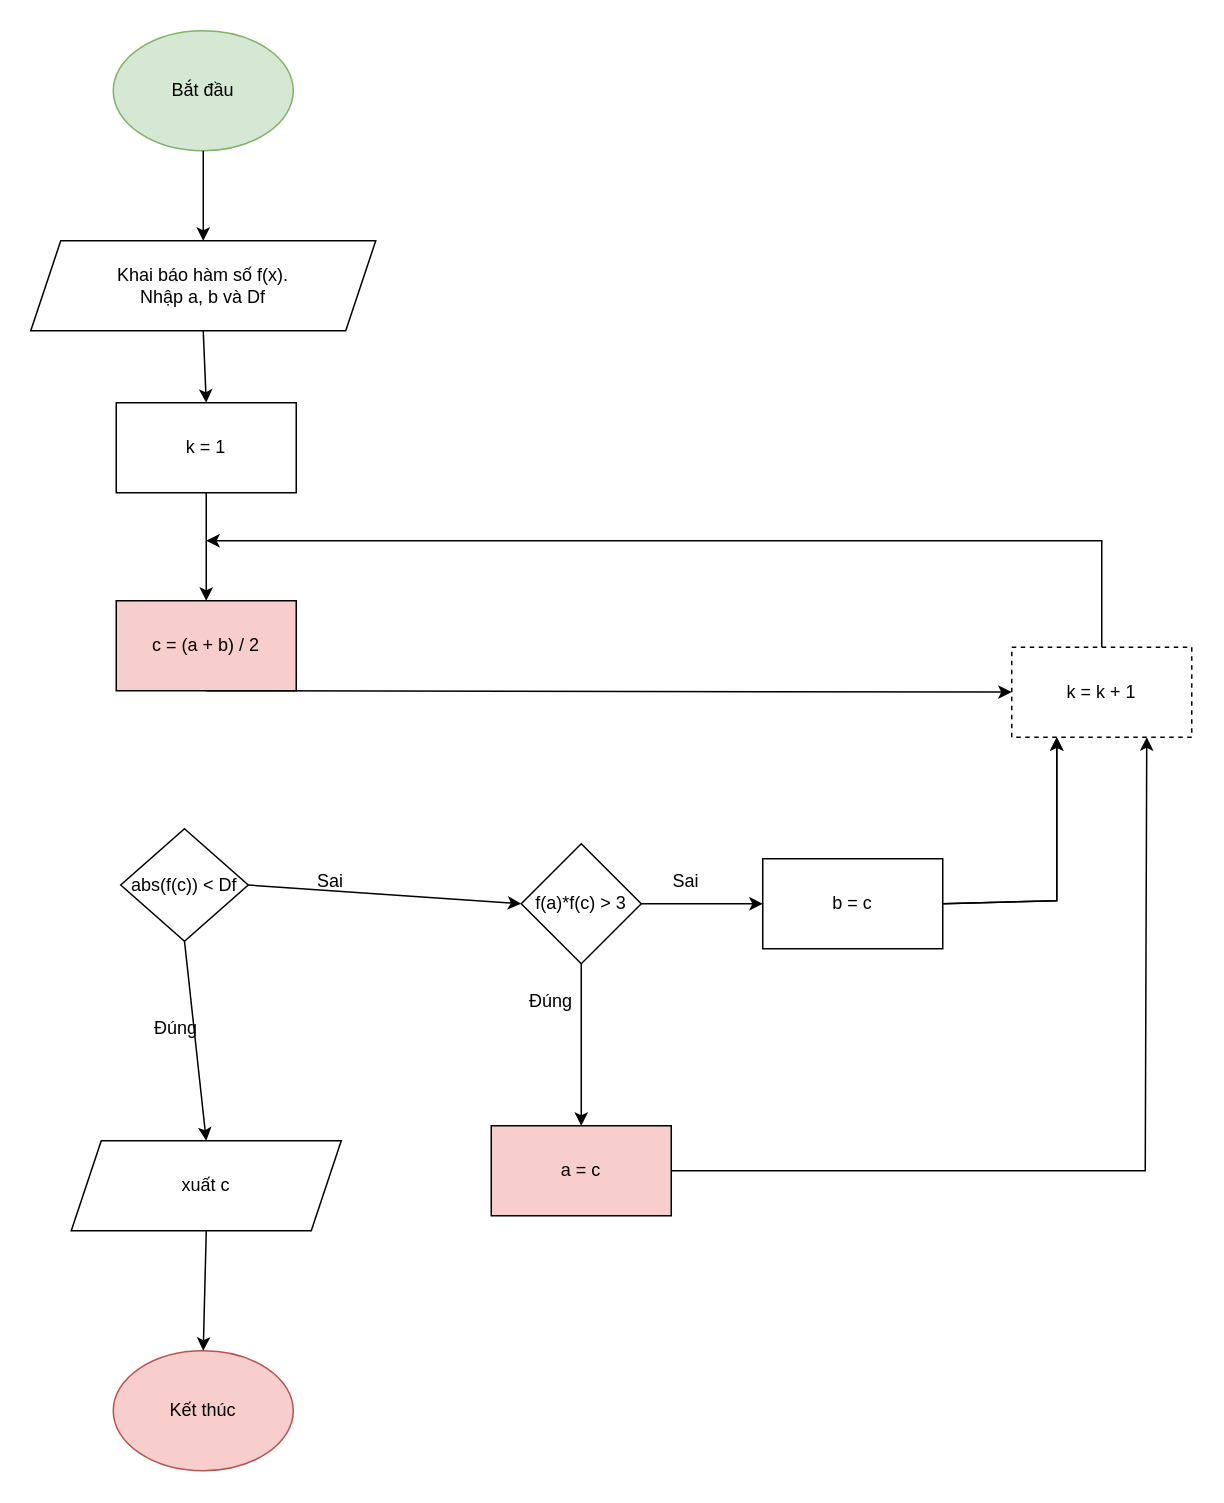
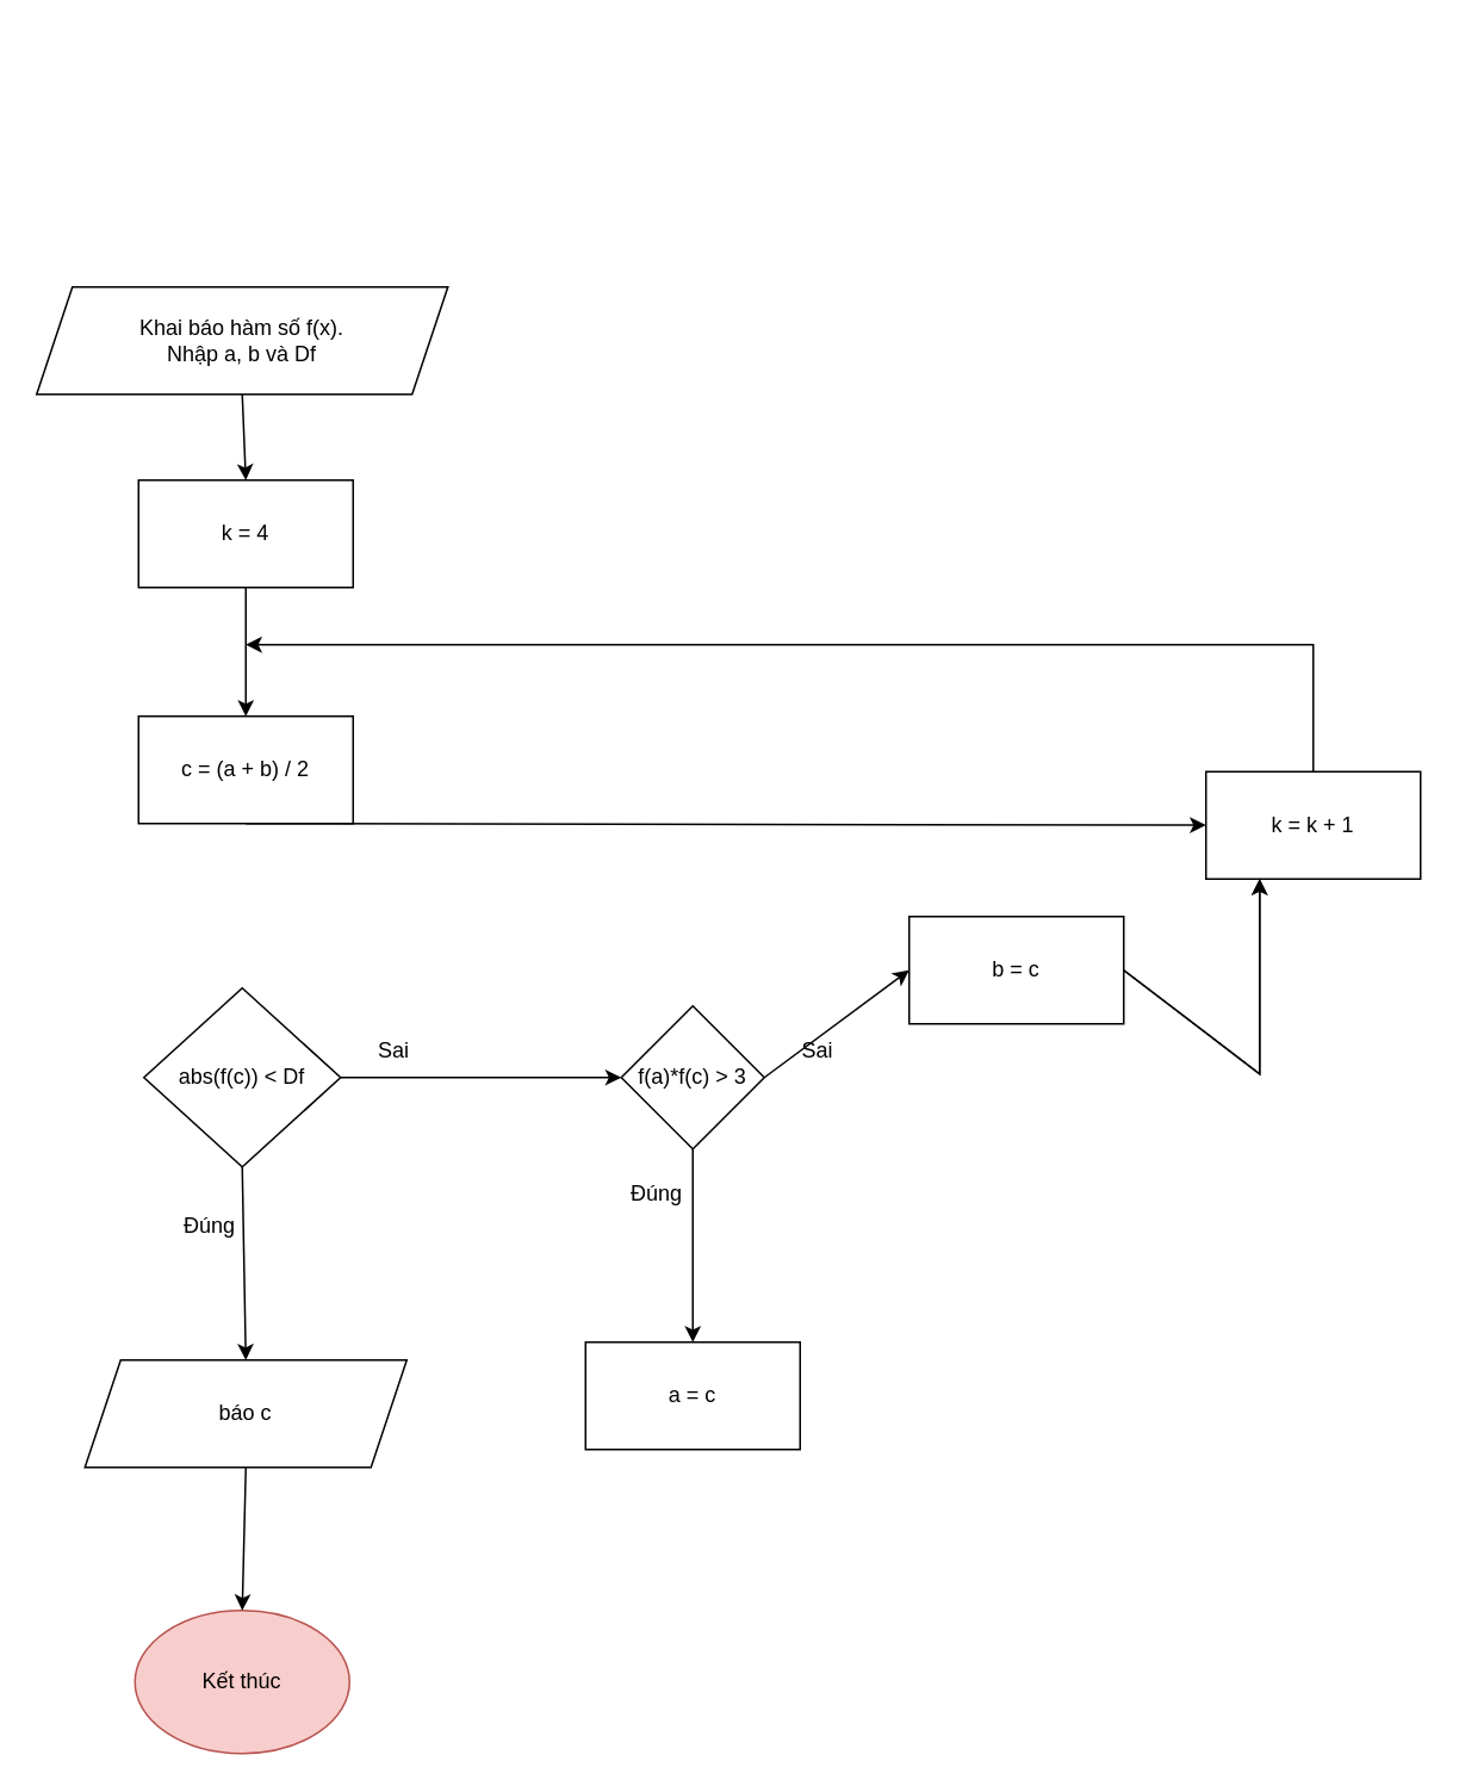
  <mxCell id="0" />
  <mxCell id="1" parent="0" />
- <mxCell id="2" value="Bắt đầu" style="ellipse;whiteSpace=wrap;html=1;fillColor=#d5e8d4;strokeColor=#82b366;" vertex="1" parent="1"><mxGeometry x="75" y="20" width="120" height="80" as="geometry" /></mxCell>
  <mxCell id="3" value="Kết thúc" style="ellipse;whiteSpace=wrap;html=1;fillColor=#f8cecc;strokeColor=#b85450;" vertex="1" parent="1"><mxGeometry x="75" y="900" width="120" height="80" as="geometry" /></mxCell>
  <mxCell id="4" value="Khai báo hàm số f(x).&lt;br&gt;Nhập a, b và Df" style="shape=parallelogram;perimeter=parallelogramPerimeter;whiteSpace=wrap;html=1;fixedSize=1;" vertex="1" parent="1"><mxGeometry x="20" y="160" width="230" height="60" as="geometry" /></mxCell>
- <mxCell id="5" value="abs(f(c)) &amp;lt; Df" style="rhombus;whiteSpace=wrap;html=1;" vertex="1" parent="1"><mxGeometry x="80" y="552" width="85" height="75" as="geometry" /></mxCell>
- <mxCell id="6" value="c = (a + b) / 2" style="rounded=0;whiteSpace=wrap;html=1;fillColor=#f8cecc;" vertex="1" parent="1"><mxGeometry x="77" y="400" width="120" height="60" as="geometry" /></mxCell>
+ <mxCell id="5" value="abs(f(c)) &amp;lt; Df" style="rhombus;whiteSpace=wrap;html=1;" vertex="1" parent="1"><mxGeometry x="80" y="552" width="110" height="100" as="geometry" /></mxCell>
+ <mxCell id="6" value="c = (a + b) / 2" style="rounded=0;whiteSpace=wrap;html=1;" vertex="1" parent="1"><mxGeometry x="77" y="400" width="120" height="60" as="geometry" /></mxCell>
  <mxCell id="7" value="" style="endArrow=classic;html=1;rounded=0;exitX=0.5;exitY=1;exitDx=0;exitDy=0;entryX=0.5;entryY=0;entryDx=0;entryDy=0;" edge="1" parent="1" source="5" target="21"><mxGeometry width="50" height="50" relative="1" as="geometry"><mxPoint x="-105" y="712" as="sourcePoint" /><mxPoint x="135" y="732" as="targetPoint" /></mxGeometry></mxCell>
  <mxCell id="8" value="Đúng" style="text;html=1;strokeColor=none;fillColor=none;align=center;verticalAlign=middle;whiteSpace=wrap;rounded=0;" vertex="1" parent="1"><mxGeometry x="87" y="670" width="60" height="30" as="geometry" /></mxCell>
  <mxCell id="9" value="Sai" style="text;html=1;strokeColor=none;fillColor=none;align=center;verticalAlign=middle;whiteSpace=wrap;rounded=0;" vertex="1" parent="1"><mxGeometry x="190" y="572" width="60" height="30" as="geometry" /></mxCell>
  <mxCell id="10" value="" style="endArrow=classic;html=1;rounded=0;exitX=1;exitY=0.5;exitDx=0;exitDy=0;entryX=0;entryY=0.5;entryDx=0;entryDy=0;" edge="1" parent="1" source="5" target="11"><mxGeometry width="50" height="50" relative="1" as="geometry"><mxPoint x="135" y="552" as="sourcePoint" /><mxPoint x="295" y="602" as="targetPoint" /></mxGeometry></mxCell>
  <mxCell id="11" value="f(a)*f(c) &amp;gt; 3" style="rhombus;whiteSpace=wrap;html=1;" vertex="1" parent="1"><mxGeometry x="347" y="562" width="80" height="80" as="geometry" /></mxCell>
  <mxCell id="12" value="" style="endArrow=classic;html=1;rounded=0;exitX=1;exitY=0.5;exitDx=0;exitDy=0;entryX=0;entryY=0.5;entryDx=0;entryDy=0;" edge="1" parent="1" source="11" target="16"><mxGeometry width="50" height="50" relative="1" as="geometry"><mxPoint x="297" y="510" as="sourcePoint" /><mxPoint x="567" y="602" as="targetPoint" /></mxGeometry></mxCell>
  <mxCell id="13" value="" style="endArrow=classic;html=1;rounded=0;exitX=0.5;exitY=1;exitDx=0;exitDy=0;entryX=0.5;entryY=0;entryDx=0;entryDy=0;" edge="1" parent="1" source="11" target="17"><mxGeometry width="50" height="50" relative="1" as="geometry"><mxPoint x="297" y="510" as="sourcePoint" /><mxPoint x="387" y="740" as="targetPoint" /></mxGeometry></mxCell>
  <mxCell id="14" value="Sai" style="text;html=1;strokeColor=none;fillColor=none;align=center;verticalAlign=middle;whiteSpace=wrap;rounded=0;" vertex="1" parent="1"><mxGeometry x="427" y="572" width="60" height="30" as="geometry" /></mxCell>
  <mxCell id="15" value="Đúng" style="text;html=1;strokeColor=none;fillColor=none;align=center;verticalAlign=middle;whiteSpace=wrap;rounded=0;" vertex="1" parent="1"><mxGeometry x="337" y="652" width="60" height="30" as="geometry" /></mxCell>
- <mxCell id="16" value="b = c" style="rounded=0;whiteSpace=wrap;html=1;" vertex="1" parent="1"><mxGeometry x="508" y="572" width="120" height="60" as="geometry" /></mxCell>
- <mxCell id="17" value="a = c" style="rounded=0;whiteSpace=wrap;html=1;fillColor=#f8cecc;" vertex="1" parent="1"><mxGeometry x="327" y="750" width="120" height="60" as="geometry" /></mxCell>
- <mxCell id="18" value="" style="endArrow=classic;html=1;rounded=0;exitX=0.5;exitY=1;exitDx=0;exitDy=0;entryX=0.5;entryY=0;entryDx=0;entryDy=0;" edge="1" parent="1" source="2" target="4"><mxGeometry width="50" height="50" relative="1" as="geometry"><mxPoint x="297" y="330" as="sourcePoint" /><mxPoint x="347" y="280" as="targetPoint" /></mxGeometry></mxCell>
+ <mxCell id="16" value="b = c" style="rounded=0;whiteSpace=wrap;html=1;" vertex="1" parent="1"><mxGeometry x="508" y="512" width="120" height="60" as="geometry" /></mxCell>
+ <mxCell id="17" value="a = c" style="rounded=0;whiteSpace=wrap;html=1;" vertex="1" parent="1"><mxGeometry x="327" y="750" width="120" height="60" as="geometry" /></mxCell>
  <mxCell id="19" value="" style="endArrow=classic;html=1;rounded=0;entryX=0.5;entryY=0;entryDx=0;entryDy=0;exitX=0.5;exitY=1;exitDx=0;exitDy=0;" edge="1" parent="1" source="23" target="6"><mxGeometry width="50" height="50" relative="1" as="geometry"><mxPoint x="135" y="340" as="sourcePoint" /><mxPoint x="347" y="380" as="targetPoint" /></mxGeometry></mxCell>
  <mxCell id="20" value="" style="endArrow=classic;html=1;rounded=0;exitX=0.5;exitY=1;exitDx=0;exitDy=0;" edge="1" parent="1" source="6" target="25"><mxGeometry width="50" height="50" relative="1" as="geometry"><mxPoint x="297" y="440" as="sourcePoint" /><mxPoint x="347" y="390" as="targetPoint" /></mxGeometry></mxCell>
- <mxCell id="21" value="xuất c" style="shape=parallelogram;perimeter=parallelogramPerimeter;whiteSpace=wrap;html=1;fixedSize=1;" vertex="1" parent="1"><mxGeometry x="47" y="760" width="180" height="60" as="geometry" /></mxCell>
+ <mxCell id="21" value="báo c" style="shape=parallelogram;perimeter=parallelogramPerimeter;whiteSpace=wrap;html=1;fixedSize=1;" vertex="1" parent="1"><mxGeometry x="47" y="760" width="180" height="60" as="geometry" /></mxCell>
  <mxCell id="22" value="" style="endArrow=classic;html=1;rounded=0;exitX=0.5;exitY=1;exitDx=0;exitDy=0;entryX=0.5;entryY=0;entryDx=0;entryDy=0;" edge="1" parent="1" source="21" target="3"><mxGeometry width="50" height="50" relative="1" as="geometry"><mxPoint x="297" y="750" as="sourcePoint" /><mxPoint x="347" y="700" as="targetPoint" /></mxGeometry></mxCell>
- <mxCell id="23" value="k = 1" style="rounded=0;whiteSpace=wrap;html=1;" vertex="1" parent="1"><mxGeometry x="77" y="268" width="120" height="60" as="geometry" /></mxCell>
+ <mxCell id="23" value="k = 4" style="rounded=0;whiteSpace=wrap;html=1;" vertex="1" parent="1"><mxGeometry x="77" y="268" width="120" height="60" as="geometry" /></mxCell>
  <mxCell id="24" value="" style="endArrow=classic;html=1;rounded=0;exitX=0.5;exitY=1;exitDx=0;exitDy=0;entryX=0.5;entryY=0;entryDx=0;entryDy=0;" edge="1" parent="1" source="4" target="23"><mxGeometry width="50" height="50" relative="1" as="geometry"><mxPoint x="297" y="340" as="sourcePoint" /><mxPoint x="347" y="290" as="targetPoint" /></mxGeometry></mxCell>
- <mxCell id="25" value="k = k + 1" style="rounded=0;whiteSpace=wrap;html=1;dashed=1;" vertex="1" parent="1"><mxGeometry x="674" y="431" width="120" height="60" as="geometry" /></mxCell>
+ <mxCell id="25" value="k = k + 1" style="rounded=0;whiteSpace=wrap;html=1;" vertex="1" parent="1"><mxGeometry x="674" y="431" width="120" height="60" as="geometry" /></mxCell>
  <mxCell id="26" value="" style="endArrow=classic;html=1;rounded=0;exitX=1;exitY=0.5;exitDx=0;exitDy=0;entryX=0.25;entryY=1;entryDx=0;entryDy=0;" edge="1" parent="1" source="16" target="25"><mxGeometry width="50" height="50" relative="1" as="geometry"><mxPoint x="297" y="580" as="sourcePoint" /><mxPoint x="697" y="540" as="targetPoint" /><Array as="points"><mxPoint x="704" y="600" /></Array></mxGeometry></mxCell>
- <mxCell id="27" value="" style="endArrow=classic;html=1;rounded=0;exitX=1;exitY=0.5;exitDx=0;exitDy=0;entryX=0.75;entryY=1;entryDx=0;entryDy=0;" edge="1" parent="1" source="17" target="25"><mxGeometry width="50" height="50" relative="1" as="geometry"><mxPoint x="297" y="580" as="sourcePoint" /><mxPoint x="797" y="740" as="targetPoint" /><Array as="points"><mxPoint x="763" y="780" /></Array></mxGeometry></mxCell>
  <mxCell id="28" value="" style="endArrow=classic;html=1;rounded=0;exitX=0.5;exitY=0;exitDx=0;exitDy=0;" edge="1" parent="1" source="25"><mxGeometry width="50" height="50" relative="1" as="geometry"><mxPoint x="297" y="470" as="sourcePoint" /><mxPoint x="137" y="360" as="targetPoint" /><Array as="points"><mxPoint x="734" y="360" /></Array></mxGeometry></mxCell>
  <mxCell id="29" value="" style="endArrow=classic;html=1;rounded=0;exitX=1;exitY=0.5;exitDx=0;exitDy=0;entryX=0.25;entryY=1;entryDx=0;entryDy=0;" edge="1" parent="1" source="16" target="25"><mxGeometry width="50" height="50" relative="1" as="geometry"><mxPoint x="628" y="602" as="sourcePoint" /><mxPoint x="704" y="491" as="targetPoint" /><Array as="points"><mxPoint x="704" y="600" /></Array></mxGeometry></mxCell>
